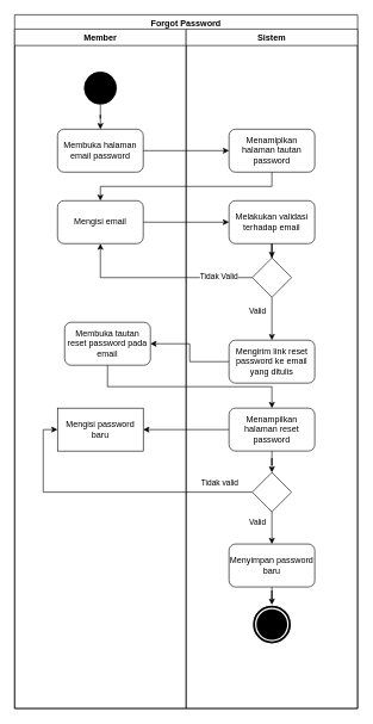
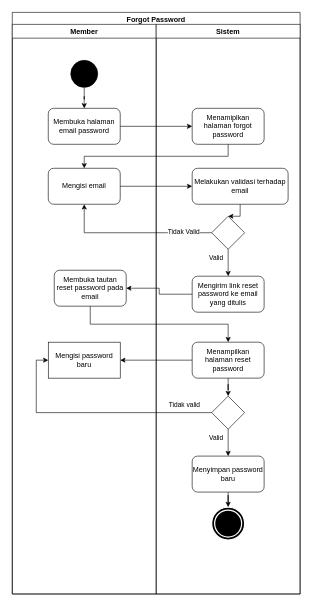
  <mxCell id="0" />
  <mxCell id="1" parent="0" />
  <mxCell id="2" value="Forgot Password" style="swimlane;fillColor=none;" parent="1" vertex="1"><mxGeometry x="20" y="20" width="480" height="970" as="geometry" /></mxCell>
  <mxCell id="3" value="Member" style="swimlane;startSize=23;" parent="2" vertex="1"><mxGeometry y="20" width="240" height="950" as="geometry" /></mxCell>
  <mxCell id="4" style="edgeStyle=orthogonalEdgeStyle;rounded=0;orthogonalLoop=1;jettySize=auto;html=1;" parent="3" source="5" target="6" edge="1"><mxGeometry relative="1" as="geometry" /></mxCell>
  <mxCell id="5" value="" style="ellipse;whiteSpace=wrap;html=1;aspect=fixed;fillColor=#000000;" parent="3" vertex="1"><mxGeometry x="97.5" y="60" width="45" height="45" as="geometry" /></mxCell>
  <mxCell id="6" value="Membuka halaman email password" style="rounded=1;whiteSpace=wrap;html=1;fillColor=none;" parent="3" vertex="1"><mxGeometry x="60" y="140" width="120" height="60" as="geometry" /></mxCell>
  <mxCell id="7" value="Membuka tautan reset password pada email" style="rounded=1;whiteSpace=wrap;html=1;fillColor=none;" parent="3" vertex="1"><mxGeometry x="70" y="410" width="120" height="60" as="geometry" /></mxCell>
  <mxCell id="8" value="Mengisi password baru" style="whiteSpace=wrap;html=1;fillColor=none;rounded=0;" parent="3" vertex="1"><mxGeometry x="60" y="530" width="120" height="60" as="geometry" /></mxCell>
  <mxCell id="9" value="Mengisi email" style="rounded=1;whiteSpace=wrap;html=1;fillColor=none;" parent="3" vertex="1"><mxGeometry x="60" y="240" width="120" height="60" as="geometry" /></mxCell>
  <mxCell id="10" value="Sistem" style="swimlane;" parent="2" vertex="1"><mxGeometry x="240" y="20" width="240" height="950" as="geometry" /></mxCell>
  <mxCell id="11" style="edgeStyle=orthogonalEdgeStyle;rounded=0;orthogonalLoop=1;jettySize=auto;html=1;" parent="10" source="12" target="14" edge="1"><mxGeometry relative="1" as="geometry" /></mxCell>
- <mxCell id="12" value="Melakukan validasi terhadap email" style="rounded=1;whiteSpace=wrap;html=1;fillColor=none;" parent="10" vertex="1"><mxGeometry x="60" y="240" width="120" height="60" as="geometry" /></mxCell>
+ <mxCell id="12" value="Melakukan validasi terhadap email" style="rounded=1;whiteSpace=wrap;html=1;fillColor=none;" parent="10" vertex="1"><mxGeometry x="60" y="240" width="160" height="60" as="geometry" /></mxCell>
  <mxCell id="13" value="Valid" style="edgeStyle=orthogonalEdgeStyle;rounded=0;orthogonalLoop=1;jettySize=auto;html=1;" parent="10" source="14" target="15" edge="1"><mxGeometry x="-0.333" y="-20" relative="1" as="geometry"><mxPoint as="offset" /></mxGeometry></mxCell>
  <mxCell id="14" value="" style="rhombus;whiteSpace=wrap;html=1;fillColor=none;" parent="10" vertex="1"><mxGeometry x="92.5" y="320" width="55" height="55" as="geometry" /></mxCell>
- <mxCell id="15" value="Mengirim link reset password ke email yang ditulis" style="rounded=1;whiteSpace=wrap;html=1;fillColor=none;" parent="10" vertex="1"><mxGeometry x="60" y="435" width="120" height="60" as="geometry" /></mxCell>
+ <mxCell id="15" value="Mengirim link reset password ke email yang ditulis" style="rounded=1;whiteSpace=wrap;html=1;fillColor=none;" parent="10" vertex="1"><mxGeometry x="60" y="420" width="120" height="60" as="geometry" /></mxCell>
  <mxCell id="16" value="" style="ellipse;shape=doubleEllipse;whiteSpace=wrap;html=1;aspect=fixed;fillColor=#000000;strokeColor=#FFFFFF;strokeWidth=2;" parent="10" vertex="1"><mxGeometry x="92.5" y="805" width="55" height="55" as="geometry" /></mxCell>
- <mxCell id="17" value="Menamiplkan halaman tautan password" style="rounded=1;whiteSpace=wrap;html=1;fillColor=none;" parent="10" vertex="1"><mxGeometry x="60" y="140" width="120" height="60" as="geometry" /></mxCell>
+ <mxCell id="17" value="Menamiplkan halaman forgot password" style="rounded=1;whiteSpace=wrap;html=1;fillColor=none;" parent="10" vertex="1"><mxGeometry x="60" y="140" width="120" height="60" as="geometry" /></mxCell>
  <mxCell id="18" style="edgeStyle=orthogonalEdgeStyle;rounded=0;orthogonalLoop=1;jettySize=auto;html=1;" parent="10" source="19" target="20" edge="1"><mxGeometry relative="1" as="geometry" /></mxCell>
  <mxCell id="19" value="Menampilkan halaman reset password" style="rounded=1;whiteSpace=wrap;html=1;fillColor=none;" parent="10" vertex="1"><mxGeometry x="60" y="530" width="120" height="60" as="geometry" /></mxCell>
  <mxCell id="20" value="" style="rhombus;whiteSpace=wrap;html=1;fillColor=none;" parent="10" vertex="1"><mxGeometry x="92.5" y="620" width="55" height="55" as="geometry" /></mxCell>
  <mxCell id="21" style="edgeStyle=orthogonalEdgeStyle;rounded=0;orthogonalLoop=1;jettySize=auto;html=1;" parent="10" source="22" target="16" edge="1"><mxGeometry relative="1" as="geometry" /></mxCell>
  <mxCell id="22" value="Menyimpan password baru" style="rounded=1;whiteSpace=wrap;html=1;fillColor=none;" parent="10" vertex="1"><mxGeometry x="60" y="720" width="120" height="60" as="geometry" /></mxCell>
  <mxCell id="23" value="Valid" style="edgeStyle=orthogonalEdgeStyle;rounded=0;orthogonalLoop=1;jettySize=auto;html=1;" parent="10" source="20" target="22" edge="1"><mxGeometry x="-0.333" y="-20" relative="1" as="geometry"><mxPoint as="offset" /></mxGeometry></mxCell>
  <mxCell id="24" value="Tidak valid" style="edgeLabel;html=1;align=center;verticalAlign=middle;resizable=0;points=[];" parent="10" vertex="1" connectable="0"><mxGeometry x="46.5" y="634.5" as="geometry" /></mxCell>
  <mxCell id="25" style="edgeStyle=orthogonalEdgeStyle;rounded=0;orthogonalLoop=1;jettySize=auto;html=1;" parent="2" source="6" target="17" edge="1"><mxGeometry relative="1" as="geometry" /></mxCell>
  <mxCell id="26" style="edgeStyle=orthogonalEdgeStyle;rounded=0;orthogonalLoop=1;jettySize=auto;html=1;entryX=1;entryY=0.5;entryDx=0;entryDy=0;" parent="2" source="15" target="7" edge="1"><mxGeometry relative="1" as="geometry" /></mxCell>
  <mxCell id="27" style="edgeStyle=orthogonalEdgeStyle;rounded=0;orthogonalLoop=1;jettySize=auto;html=1;exitX=0.5;exitY=1;exitDx=0;exitDy=0;entryX=0.5;entryY=0;entryDx=0;entryDy=0;" parent="2" source="7" target="19" edge="1"><mxGeometry relative="1" as="geometry" /></mxCell>
  <mxCell id="28" style="edgeStyle=orthogonalEdgeStyle;rounded=0;orthogonalLoop=1;jettySize=auto;html=1;exitX=0;exitY=0.5;exitDx=0;exitDy=0;" parent="2" source="19" target="8" edge="1"><mxGeometry relative="1" as="geometry" /></mxCell>
  <mxCell id="29" style="edgeStyle=orthogonalEdgeStyle;rounded=0;orthogonalLoop=1;jettySize=auto;html=1;exitX=0;exitY=0.5;exitDx=0;exitDy=0;entryX=0;entryY=0.5;entryDx=0;entryDy=0;" parent="2" source="20" target="8" edge="1"><mxGeometry relative="1" as="geometry" /></mxCell>
  <mxCell id="30" style="edgeStyle=orthogonalEdgeStyle;rounded=0;orthogonalLoop=1;jettySize=auto;html=1;" edge="1" parent="2" source="17" target="9"><mxGeometry relative="1" as="geometry"><Array as="points"><mxPoint x="360" y="240" /><mxPoint x="120" y="240" /></Array></mxGeometry></mxCell>
  <mxCell id="31" style="edgeStyle=orthogonalEdgeStyle;rounded=0;orthogonalLoop=1;jettySize=auto;html=1;" edge="1" parent="2" source="9" target="12"><mxGeometry relative="1" as="geometry" /></mxCell>
  <mxCell id="32" style="edgeStyle=orthogonalEdgeStyle;rounded=0;orthogonalLoop=1;jettySize=auto;html=1;entryX=0.5;entryY=1;entryDx=0;entryDy=0;" edge="1" parent="2" source="14" target="9"><mxGeometry relative="1" as="geometry" /></mxCell>
  <mxCell id="33" value="Tidak Valid" style="edgeLabel;html=1;align=center;verticalAlign=middle;resizable=0;points=[];" vertex="1" connectable="0" parent="32"><mxGeometry x="-0.636" y="-2" relative="1" as="geometry"><mxPoint as="offset" /></mxGeometry></mxCell>
